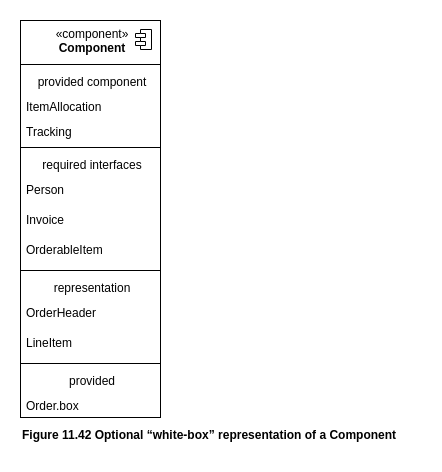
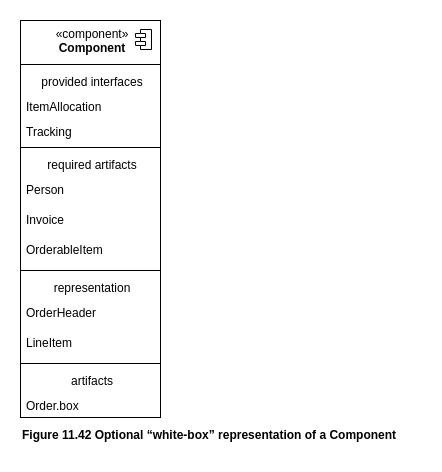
  <mxCell id="0" />
  <mxCell id="1" parent="0" />
  <mxCell id="2" value="" style="fontStyle=1;align=center;verticalAlign=top;childLayout=stackLayout;horizontal=1;horizontalStack=0;resizeParent=1;resizeParentMax=0;resizeLast=0;marginBottom=0;" vertex="1" parent="1"><mxGeometry x="20" y="20" width="140" height="397" as="geometry" /></mxCell>
  <mxCell id="3" value="«component»&lt;br&gt;&lt;b&gt;Component&lt;/b&gt;" style="html=1;align=center;spacingLeft=4;verticalAlign=top;strokeColor=none;fillColor=none;whiteSpace=wrap;" vertex="1" parent="2"><mxGeometry width="140" height="40" as="geometry" /></mxCell>
  <mxCell id="4" value="" style="shape=module;jettyWidth=10;jettyHeight=4;" vertex="1" parent="3"><mxGeometry x="1" width="16" height="20" relative="1" as="geometry"><mxPoint x="-25" y="9" as="offset" /></mxGeometry></mxCell>
  <mxCell id="5" value="" style="line;strokeWidth=1;fillColor=none;align=left;verticalAlign=middle;spacingTop=-1;spacingLeft=3;spacingRight=3;rotatable=0;labelPosition=right;points=[];portConstraint=eastwest;" vertex="1" parent="2"><mxGeometry y="40" width="140" height="8" as="geometry" /></mxCell>
- <mxCell id="6" value="provided component" style="html=1;align=center;spacingLeft=4;verticalAlign=top;strokeColor=none;fillColor=none;whiteSpace=wrap;" vertex="1" parent="2"><mxGeometry y="48" width="140" height="25" as="geometry" /></mxCell>
+ <mxCell id="6" value="provided interfaces" style="html=1;align=center;spacingLeft=4;verticalAlign=top;strokeColor=none;fillColor=none;whiteSpace=wrap;" vertex="1" parent="2"><mxGeometry y="48" width="140" height="25" as="geometry" /></mxCell>
  <mxCell id="7" value="ItemAllocation" style="html=1;align=left;spacingLeft=4;verticalAlign=top;strokeColor=none;fillColor=none;whiteSpace=wrap;" vertex="1" parent="2"><mxGeometry y="73" width="140" height="25" as="geometry" /></mxCell>
  <mxCell id="8" value="Tracking" style="html=1;align=left;spacingLeft=4;verticalAlign=top;strokeColor=none;fillColor=none;whiteSpace=wrap;" vertex="1" parent="2"><mxGeometry y="98" width="140" height="25" as="geometry" /></mxCell>
  <mxCell id="9" value="" style="line;strokeWidth=1;fillColor=none;align=left;verticalAlign=middle;spacingTop=-1;spacingLeft=3;spacingRight=3;rotatable=0;labelPosition=right;points=[];portConstraint=eastwest;" vertex="1" parent="2"><mxGeometry y="123" width="140" height="8" as="geometry" /></mxCell>
- <mxCell id="10" value="required interfaces" style="html=1;align=center;spacingLeft=4;verticalAlign=top;strokeColor=none;fillColor=none;whiteSpace=wrap;" vertex="1" parent="2"><mxGeometry y="131" width="140" height="25" as="geometry" /></mxCell>
+ <mxCell id="10" value="required artifacts" style="html=1;align=center;spacingLeft=4;verticalAlign=top;strokeColor=none;fillColor=none;whiteSpace=wrap;" vertex="1" parent="2"><mxGeometry y="131" width="140" height="25" as="geometry" /></mxCell>
  <mxCell id="11" value="Person" style="html=1;align=left;spacingLeft=4;verticalAlign=top;strokeColor=none;fillColor=none;whiteSpace=wrap;" vertex="1" parent="2"><mxGeometry y="156" width="140" height="30" as="geometry" /></mxCell>
  <mxCell id="12" value="Invoice" style="html=1;align=left;spacingLeft=4;verticalAlign=top;strokeColor=none;fillColor=none;whiteSpace=wrap;" vertex="1" parent="2"><mxGeometry y="186" width="140" height="30" as="geometry" /></mxCell>
  <mxCell id="13" value="OrderableItem" style="html=1;align=left;spacingLeft=4;verticalAlign=top;strokeColor=none;fillColor=none;whiteSpace=wrap;" vertex="1" parent="2"><mxGeometry y="216" width="140" height="30" as="geometry" /></mxCell>
  <mxCell id="14" value="" style="line;strokeWidth=1;fillColor=none;align=left;verticalAlign=middle;spacingTop=-1;spacingLeft=3;spacingRight=3;rotatable=0;labelPosition=right;points=[];portConstraint=eastwest;" vertex="1" parent="2"><mxGeometry y="246" width="140" height="8" as="geometry" /></mxCell>
  <mxCell id="15" value="representation" style="html=1;align=center;spacingLeft=4;verticalAlign=top;strokeColor=none;fillColor=none;whiteSpace=wrap;" vertex="1" parent="2"><mxGeometry y="254" width="140" height="25" as="geometry" /></mxCell>
  <mxCell id="16" value="OrderHeader" style="html=1;align=left;spacingLeft=4;verticalAlign=top;strokeColor=none;fillColor=none;whiteSpace=wrap;" vertex="1" parent="2"><mxGeometry y="279" width="140" height="30" as="geometry" /></mxCell>
  <mxCell id="17" value="LineItem" style="html=1;align=left;spacingLeft=4;verticalAlign=top;strokeColor=none;fillColor=none;whiteSpace=wrap;" vertex="1" parent="2"><mxGeometry y="309" width="140" height="30" as="geometry" /></mxCell>
  <mxCell id="18" value="" style="line;strokeWidth=1;fillColor=none;align=left;verticalAlign=middle;spacingTop=-1;spacingLeft=3;spacingRight=3;rotatable=0;labelPosition=right;points=[];portConstraint=eastwest;" vertex="1" parent="2"><mxGeometry y="339" width="140" height="8" as="geometry" /></mxCell>
- <mxCell id="19" value="provided" style="html=1;align=center;spacingLeft=4;verticalAlign=top;strokeColor=none;fillColor=none;whiteSpace=wrap;" vertex="1" parent="2"><mxGeometry y="347" width="140" height="25" as="geometry" /></mxCell>
+ <mxCell id="19" value="artifacts" style="html=1;align=center;spacingLeft=4;verticalAlign=top;strokeColor=none;fillColor=none;whiteSpace=wrap;" vertex="1" parent="2"><mxGeometry y="347" width="140" height="25" as="geometry" /></mxCell>
  <mxCell id="20" value="Order.box" style="html=1;align=left;spacingLeft=4;verticalAlign=top;strokeColor=none;fillColor=none;whiteSpace=wrap;" vertex="1" parent="2"><mxGeometry y="372" width="140" height="25" as="geometry" /></mxCell>
  <mxCell id="21" value="&lt;b&gt;Figure 11.42 Optional “white-box” representation of a Component&lt;/b&gt;" style="text;html=1;align=left;verticalAlign=middle;resizable=0;points=[];autosize=1;strokeColor=none;fillColor=none;" vertex="1" parent="1"><mxGeometry x="20" y="420" width="400" height="30" as="geometry" /></mxCell>
